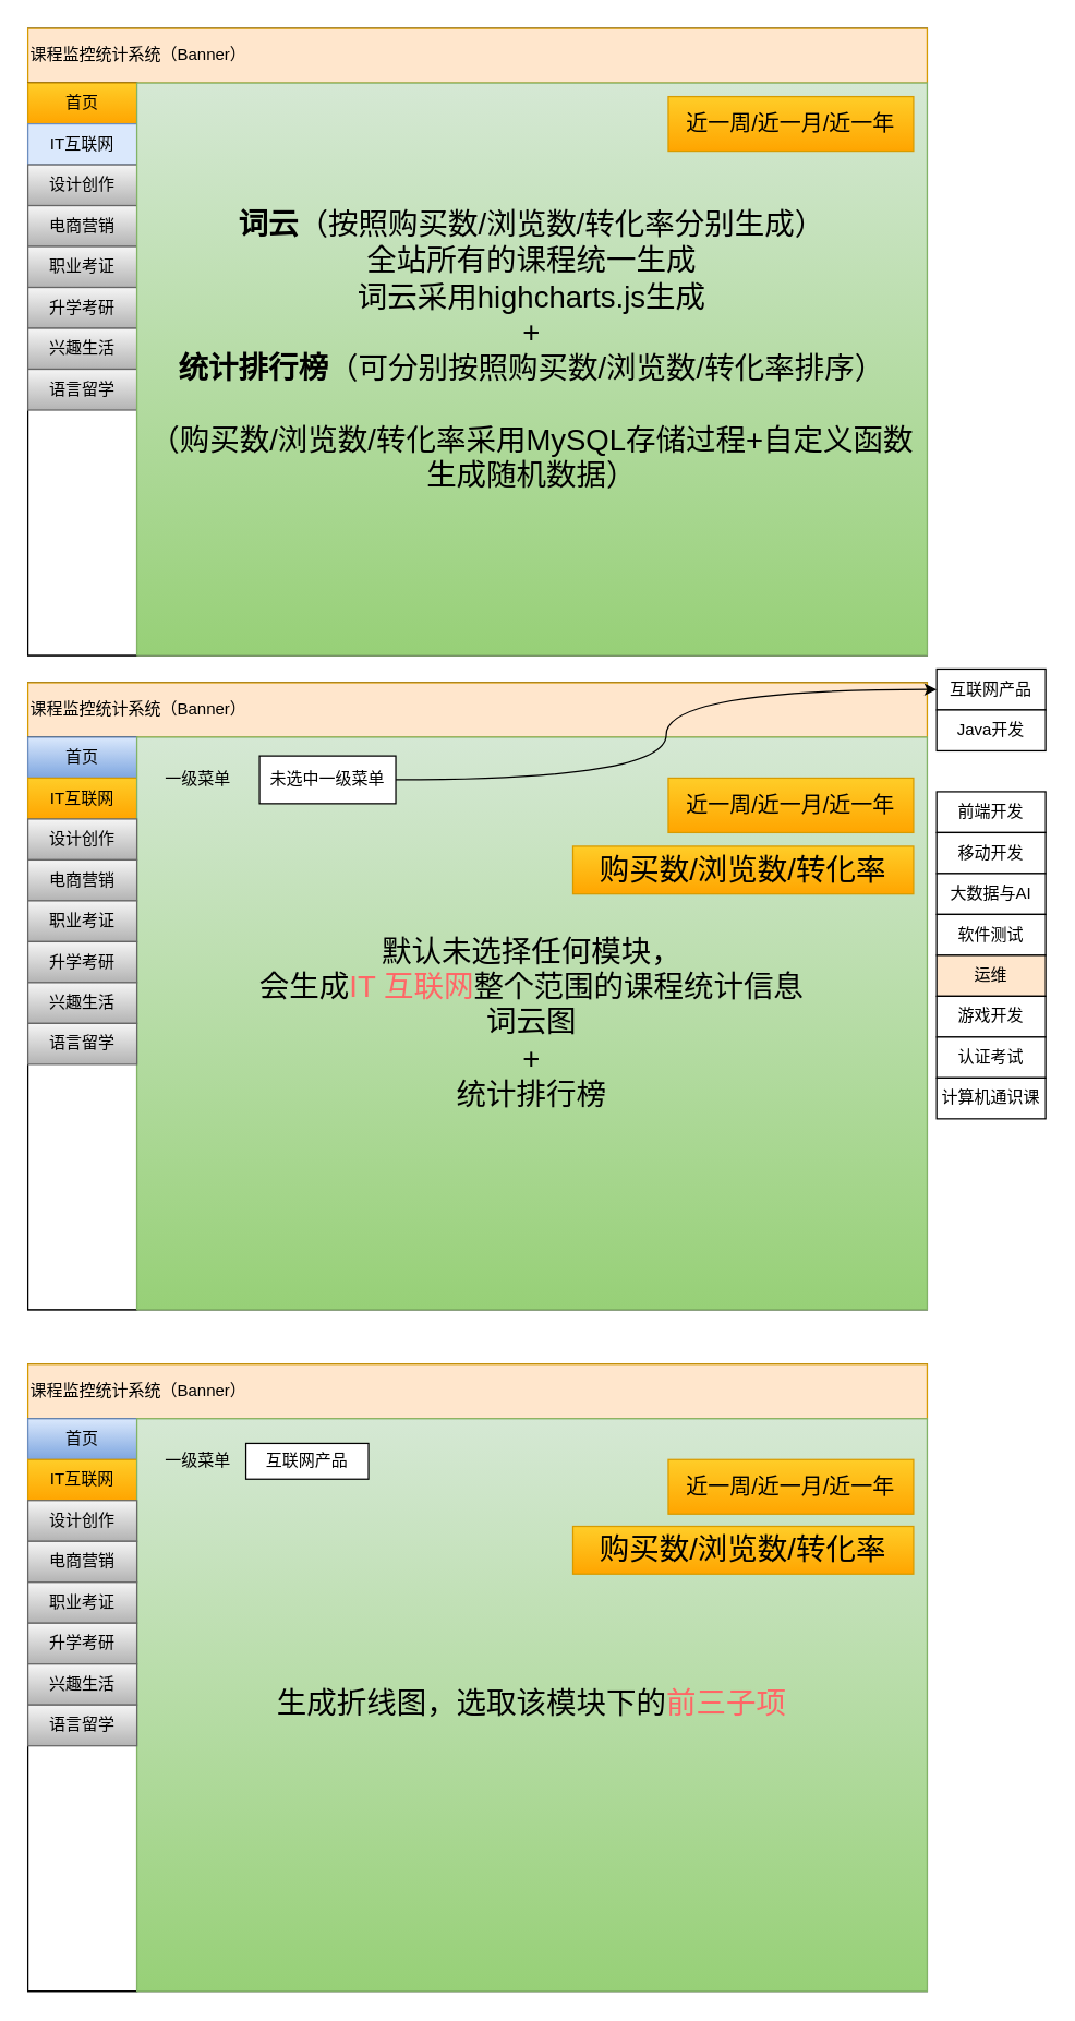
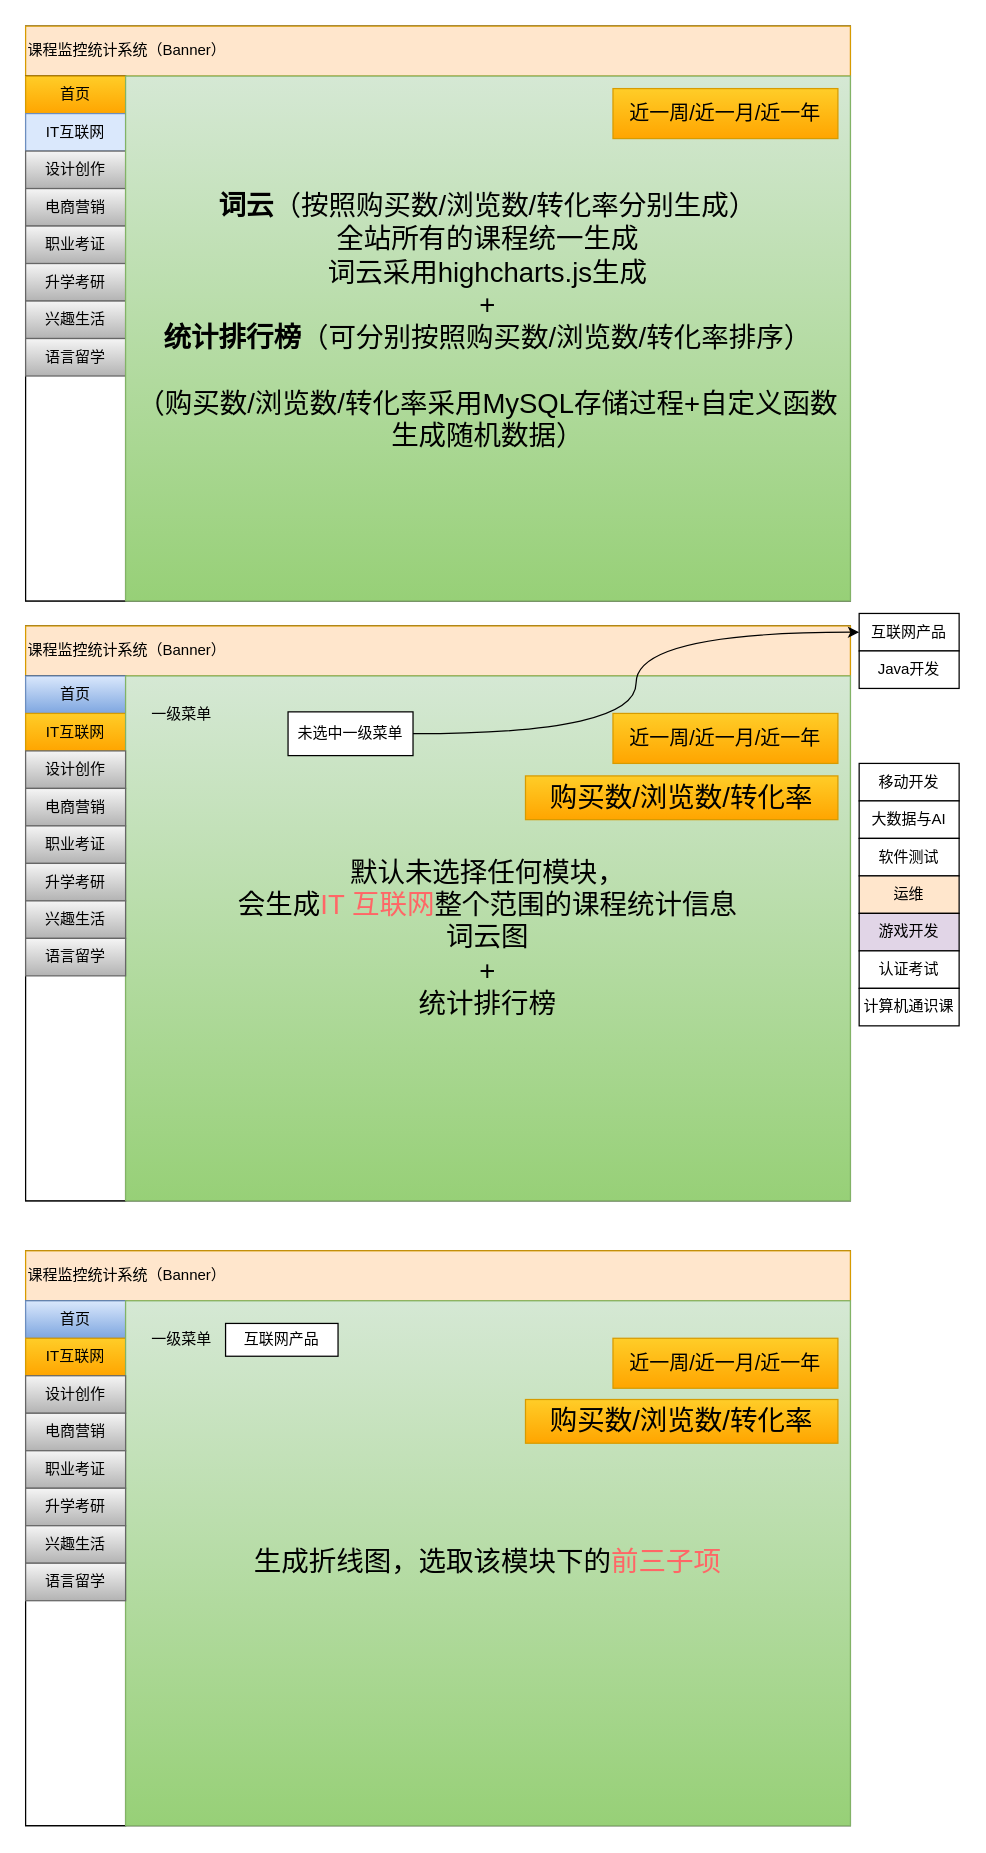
  <mxCell id="0" />
  <mxCell id="1" parent="0" />
  <mxCell id="2" value="" style="rounded=0;whiteSpace=wrap;html=1;" vertex="1" parent="1"><mxGeometry x="20" y="20" width="660" height="460" as="geometry" /></mxCell>
  <mxCell id="3" value="课程监控统计系统（Banner）" style="rounded=0;whiteSpace=wrap;html=1;fillColor=#ffe6cc;strokeColor=#d79b00;align=left;" vertex="1" parent="1"><mxGeometry x="20" y="20" width="660" height="40" as="geometry" /></mxCell>
  <mxCell id="4" value="" style="rounded=0;whiteSpace=wrap;html=1;" vertex="1" parent="1"><mxGeometry x="20" y="60" width="80" height="420" as="geometry" /></mxCell>
  <mxCell id="5" value="首页" style="rounded=0;whiteSpace=wrap;html=1;fillColor=#ffcd28;strokeColor=#d79b00;gradientColor=#ffa500;" vertex="1" parent="1"><mxGeometry x="20" y="60" width="80" height="30" as="geometry" /></mxCell>
  <mxCell id="6" value="IT互联网" style="rounded=0;whiteSpace=wrap;html=1;fillColor=#dae8fc;strokeColor=#6c8ebf;" vertex="1" parent="1"><mxGeometry x="20" y="90" width="80" height="30" as="geometry" /></mxCell>
  <mxCell id="7" value="设计创作" style="rounded=0;whiteSpace=wrap;html=1;gradientColor=#b3b3b3;fillColor=#f5f5f5;strokeColor=#666666;" vertex="1" parent="1"><mxGeometry x="20" y="120" width="80" height="30" as="geometry" /></mxCell>
  <mxCell id="8" value="电商营销" style="rounded=0;whiteSpace=wrap;html=1;gradientColor=#b3b3b3;fillColor=#f5f5f5;strokeColor=#666666;" vertex="1" parent="1"><mxGeometry x="20" y="150" width="80" height="30" as="geometry" /></mxCell>
  <mxCell id="9" value="职业考证" style="rounded=0;whiteSpace=wrap;html=1;gradientColor=#b3b3b3;fillColor=#f5f5f5;strokeColor=#666666;" vertex="1" parent="1"><mxGeometry x="20" y="180" width="80" height="30" as="geometry" /></mxCell>
  <mxCell id="10" value="升学考研" style="rounded=0;whiteSpace=wrap;html=1;gradientColor=#b3b3b3;fillColor=#f5f5f5;strokeColor=#666666;" vertex="1" parent="1"><mxGeometry x="20" y="210" width="80" height="30" as="geometry" /></mxCell>
  <mxCell id="11" value="兴趣生活" style="rounded=0;whiteSpace=wrap;html=1;gradientColor=#b3b3b3;fillColor=#f5f5f5;strokeColor=#666666;" vertex="1" parent="1"><mxGeometry x="20" y="240" width="80" height="30" as="geometry" /></mxCell>
  <mxCell id="12" value="语言留学" style="rounded=0;whiteSpace=wrap;html=1;gradientColor=#b3b3b3;fillColor=#f5f5f5;strokeColor=#666666;" vertex="1" parent="1"><mxGeometry x="20" y="270" width="80" height="30" as="geometry" /></mxCell>
  <mxCell id="13" value="&lt;font style=&quot;font-size: 22px&quot;&gt;&lt;b&gt;词云&lt;/b&gt;（按照购买数/浏览数/转化率分别生成）&lt;br&gt;全站所有的课程统一生成&lt;br&gt;词云采用highcharts.js生成&lt;br&gt;+&lt;br&gt;&lt;b&gt;统计排行榜&lt;/b&gt;（可分别按照购买数/浏览数/转化率排序）&lt;br&gt;&lt;br&gt;（购买数/浏览数/转化率采用MySQL存储过程+自定义函数生成随机数据）&lt;br&gt;&lt;br&gt;&lt;/font&gt;" style="rounded=0;whiteSpace=wrap;html=1;gradientColor=#97d077;fillColor=#d5e8d4;strokeColor=#82b366;" vertex="1" parent="1"><mxGeometry x="100" y="60" width="580" height="420" as="geometry" /></mxCell>
  <mxCell id="14" value="" style="rounded=0;whiteSpace=wrap;html=1;" vertex="1" parent="1"><mxGeometry x="20" y="500" width="660" height="460" as="geometry" /></mxCell>
  <mxCell id="15" value="课程监控统计系统（Banner）" style="rounded=0;whiteSpace=wrap;html=1;fillColor=#ffe6cc;strokeColor=#d79b00;align=left;" vertex="1" parent="1"><mxGeometry x="20" y="500" width="660" height="40" as="geometry" /></mxCell>
  <mxCell id="16" value="" style="rounded=0;whiteSpace=wrap;html=1;" vertex="1" parent="1"><mxGeometry x="20" y="540" width="80" height="420" as="geometry" /></mxCell>
  <mxCell id="17" value="首页" style="rounded=0;whiteSpace=wrap;html=1;gradientColor=#7ea6e0;fillColor=#dae8fc;strokeColor=#6c8ebf;" vertex="1" parent="1"><mxGeometry x="20" y="540" width="80" height="30" as="geometry" /></mxCell>
  <mxCell id="18" value="IT互联网" style="rounded=0;whiteSpace=wrap;html=1;gradientColor=#ffa500;fillColor=#ffcd28;strokeColor=#d79b00;" vertex="1" parent="1"><mxGeometry x="20" y="570" width="80" height="30" as="geometry" /></mxCell>
  <mxCell id="19" value="&lt;font style=&quot;font-size: 22px&quot;&gt;默认未选择任何模块，&lt;br&gt;会生成&lt;font color=&quot;#ff6666&quot;&gt;IT 互联网&lt;/font&gt;整个范围的课程统计信息&lt;br&gt;词云图&lt;br&gt;+&lt;br&gt;统计排行榜&lt;/font&gt;" style="rounded=0;whiteSpace=wrap;html=1;gradientColor=#97d077;fillColor=#d5e8d4;strokeColor=#82b366;" vertex="1" parent="1"><mxGeometry x="100" y="540" width="580" height="420" as="geometry" /></mxCell>
  <mxCell id="20" value="设计创作" style="rounded=0;whiteSpace=wrap;html=1;gradientColor=#b3b3b3;fillColor=#f5f5f5;strokeColor=#666666;" vertex="1" parent="1"><mxGeometry x="20" y="600" width="80" height="30" as="geometry" /></mxCell>
  <mxCell id="21" value="电商营销" style="rounded=0;whiteSpace=wrap;html=1;gradientColor=#b3b3b3;fillColor=#f5f5f5;strokeColor=#666666;" vertex="1" parent="1"><mxGeometry x="20" y="630" width="80" height="30" as="geometry" /></mxCell>
  <mxCell id="22" value="职业考证" style="rounded=0;whiteSpace=wrap;html=1;gradientColor=#b3b3b3;fillColor=#f5f5f5;strokeColor=#666666;" vertex="1" parent="1"><mxGeometry x="20" y="660" width="80" height="30" as="geometry" /></mxCell>
  <mxCell id="23" value="升学考研" style="rounded=0;whiteSpace=wrap;html=1;gradientColor=#b3b3b3;fillColor=#f5f5f5;strokeColor=#666666;" vertex="1" parent="1"><mxGeometry x="20" y="690" width="80" height="30" as="geometry" /></mxCell>
  <mxCell id="24" value="兴趣生活" style="rounded=0;whiteSpace=wrap;html=1;gradientColor=#b3b3b3;fillColor=#f5f5f5;strokeColor=#666666;" vertex="1" parent="1"><mxGeometry x="20" y="720" width="80" height="30" as="geometry" /></mxCell>
  <mxCell id="25" value="语言留学" style="rounded=0;whiteSpace=wrap;html=1;gradientColor=#b3b3b3;fillColor=#f5f5f5;strokeColor=#666666;" vertex="1" parent="1"><mxGeometry x="20" y="750" width="80" height="30" as="geometry" /></mxCell>
  <mxCell id="26" style="edgeStyle=orthogonalEdgeStyle;curved=1;rounded=0;orthogonalLoop=1;jettySize=auto;html=1;exitX=1;exitY=0.5;exitDx=0;exitDy=0;entryX=0;entryY=0.5;entryDx=0;entryDy=0;" edge="1" parent="1" source="27" target="28"><mxGeometry relative="1" as="geometry" /></mxCell>
- <mxCell id="27" value="未选中一级菜单" style="rounded=0;whiteSpace=wrap;html=1;" vertex="1" parent="1"><mxGeometry x="190" y="553.75" width="100" height="35" as="geometry" /></mxCell>
+ <mxCell id="27" value="未选中一级菜单" style="rounded=0;whiteSpace=wrap;html=1;" vertex="1" parent="1"><mxGeometry x="230" y="568.75" width="100" height="35" as="geometry" /></mxCell>
  <mxCell id="28" value="互联网产品" style="rounded=0;whiteSpace=wrap;html=1;" vertex="1" parent="1"><mxGeometry x="687" y="490" width="80" height="30" as="geometry" /></mxCell>
  <mxCell id="29" value="Java开发" style="rounded=0;whiteSpace=wrap;html=1;" vertex="1" parent="1"><mxGeometry x="687" y="520" width="80" height="30" as="geometry" /></mxCell>
- <mxCell id="30" value="前端开发" style="rounded=0;whiteSpace=wrap;html=1;" vertex="1" parent="1"><mxGeometry x="687" y="580" width="80" height="30" as="geometry" /></mxCell>
  <mxCell id="31" value="移动开发" style="rounded=0;whiteSpace=wrap;html=1;" vertex="1" parent="1"><mxGeometry x="687" y="610" width="80" height="30" as="geometry" /></mxCell>
  <mxCell id="32" value="大数据与AI" style="rounded=0;whiteSpace=wrap;html=1;" vertex="1" parent="1"><mxGeometry x="687" y="640" width="80" height="30" as="geometry" /></mxCell>
  <mxCell id="33" value="软件测试" style="rounded=0;whiteSpace=wrap;html=1;" vertex="1" parent="1"><mxGeometry x="687" y="670" width="80" height="30" as="geometry" /></mxCell>
  <mxCell id="34" value="运维" style="rounded=0;whiteSpace=wrap;html=1;fillColor=#ffe6cc;" vertex="1" parent="1"><mxGeometry x="687" y="700" width="80" height="30" as="geometry" /></mxCell>
- <mxCell id="35" value="游戏开发" style="rounded=0;whiteSpace=wrap;html=1;" vertex="1" parent="1"><mxGeometry x="687" y="730" width="80" height="30" as="geometry" /></mxCell>
+ <mxCell id="35" value="游戏开发" style="rounded=0;whiteSpace=wrap;html=1;fillColor=#e1d5e7;" vertex="1" parent="1"><mxGeometry x="687" y="730" width="80" height="30" as="geometry" /></mxCell>
  <mxCell id="36" value="认证考试" style="rounded=0;whiteSpace=wrap;html=1;" vertex="1" parent="1"><mxGeometry x="687" y="760" width="80" height="30" as="geometry" /></mxCell>
  <mxCell id="37" value="计算机通识课" style="rounded=0;whiteSpace=wrap;html=1;" vertex="1" parent="1"><mxGeometry x="687" y="790" width="80" height="30" as="geometry" /></mxCell>
  <mxCell id="38" value="一级菜单" style="text;html=1;strokeColor=none;fillColor=none;align=center;verticalAlign=middle;whiteSpace=wrap;rounded=0;" vertex="1" parent="1"><mxGeometry x="110" y="564.38" width="70" height="13.75" as="geometry" /></mxCell>
  <mxCell id="39" value="&lt;font style=&quot;font-size: 16px&quot;&gt;近一周/近一月/近一年&lt;/font&gt;" style="rounded=0;whiteSpace=wrap;html=1;gradientColor=#ffa500;fillColor=#ffcd28;strokeColor=#d79b00;" vertex="1" parent="1"><mxGeometry x="490" y="70" width="180" height="40" as="geometry" /></mxCell>
  <mxCell id="40" value="&lt;font style=&quot;font-size: 16px&quot;&gt;近一周/近一月/近一年&lt;/font&gt;" style="rounded=0;whiteSpace=wrap;html=1;gradientColor=#ffa500;fillColor=#ffcd28;strokeColor=#d79b00;" vertex="1" parent="1"><mxGeometry x="490" y="570" width="180" height="40" as="geometry" /></mxCell>
  <mxCell id="41" value="" style="rounded=0;whiteSpace=wrap;html=1;" vertex="1" parent="1"><mxGeometry x="20" y="1000" width="660" height="460" as="geometry" /></mxCell>
  <mxCell id="42" value="课程监控统计系统（Banner）" style="rounded=0;whiteSpace=wrap;html=1;fillColor=#ffe6cc;strokeColor=#d79b00;align=left;" vertex="1" parent="1"><mxGeometry x="20" y="1000" width="660" height="40" as="geometry" /></mxCell>
  <mxCell id="43" value="" style="rounded=0;whiteSpace=wrap;html=1;" vertex="1" parent="1"><mxGeometry x="20" y="1040" width="80" height="420" as="geometry" /></mxCell>
  <mxCell id="44" value="首页" style="rounded=0;whiteSpace=wrap;html=1;gradientColor=#7ea6e0;fillColor=#dae8fc;strokeColor=#6c8ebf;" vertex="1" parent="1"><mxGeometry x="20" y="1040" width="80" height="30" as="geometry" /></mxCell>
  <mxCell id="45" value="IT互联网" style="rounded=0;whiteSpace=wrap;html=1;gradientColor=#ffa500;fillColor=#ffcd28;strokeColor=#d79b00;" vertex="1" parent="1"><mxGeometry x="20" y="1070" width="80" height="30" as="geometry" /></mxCell>
  <mxCell id="46" value="&lt;font style=&quot;font-size: 22px&quot;&gt;生成折线图，选取该模块下的&lt;font color=&quot;#ff6666&quot;&gt;前三子项&lt;/font&gt;&lt;br&gt;&lt;/font&gt;" style="rounded=0;whiteSpace=wrap;html=1;gradientColor=#97d077;fillColor=#d5e8d4;strokeColor=#82b366;" vertex="1" parent="1"><mxGeometry x="100" y="1040" width="580" height="420" as="geometry" /></mxCell>
  <mxCell id="47" value="设计创作" style="rounded=0;whiteSpace=wrap;html=1;gradientColor=#b3b3b3;fillColor=#f5f5f5;strokeColor=#666666;" vertex="1" parent="1"><mxGeometry x="20" y="1100" width="80" height="30" as="geometry" /></mxCell>
  <mxCell id="48" value="电商营销" style="rounded=0;whiteSpace=wrap;html=1;gradientColor=#b3b3b3;fillColor=#f5f5f5;strokeColor=#666666;" vertex="1" parent="1"><mxGeometry x="20" y="1130" width="80" height="30" as="geometry" /></mxCell>
  <mxCell id="49" value="职业考证" style="rounded=0;whiteSpace=wrap;html=1;gradientColor=#b3b3b3;fillColor=#f5f5f5;strokeColor=#666666;" vertex="1" parent="1"><mxGeometry x="20" y="1160" width="80" height="30" as="geometry" /></mxCell>
  <mxCell id="50" value="升学考研" style="rounded=0;whiteSpace=wrap;html=1;gradientColor=#b3b3b3;fillColor=#f5f5f5;strokeColor=#666666;" vertex="1" parent="1"><mxGeometry x="20" y="1190" width="80" height="30" as="geometry" /></mxCell>
  <mxCell id="51" value="兴趣生活" style="rounded=0;whiteSpace=wrap;html=1;gradientColor=#b3b3b3;fillColor=#f5f5f5;strokeColor=#666666;" vertex="1" parent="1"><mxGeometry x="20" y="1220" width="80" height="30" as="geometry" /></mxCell>
  <mxCell id="52" value="语言留学" style="rounded=0;whiteSpace=wrap;html=1;gradientColor=#b3b3b3;fillColor=#f5f5f5;strokeColor=#666666;" vertex="1" parent="1"><mxGeometry x="20" y="1250" width="80" height="30" as="geometry" /></mxCell>
  <mxCell id="53" value="互联网产品" style="rounded=0;whiteSpace=wrap;html=1;" vertex="1" parent="1"><mxGeometry x="180" y="1058.13" width="90" height="26.25" as="geometry" /></mxCell>
  <mxCell id="54" value="一级菜单" style="text;html=1;strokeColor=none;fillColor=none;align=center;verticalAlign=middle;whiteSpace=wrap;rounded=0;" vertex="1" parent="1"><mxGeometry x="110" y="1064.38" width="70" height="13.75" as="geometry" /></mxCell>
  <mxCell id="55" value="&lt;font style=&quot;font-size: 16px&quot;&gt;近一周/近一月/近一年&lt;/font&gt;" style="rounded=0;whiteSpace=wrap;html=1;gradientColor=#ffa500;fillColor=#ffcd28;strokeColor=#d79b00;" vertex="1" parent="1"><mxGeometry x="490" y="1070" width="180" height="40" as="geometry" /></mxCell>
  <mxCell id="56" value="&lt;span style=&quot;font-size: 22px&quot;&gt;购买数/浏览数/转化率&lt;/span&gt;" style="rounded=0;whiteSpace=wrap;html=1;gradientColor=#ffa500;fillColor=#ffcd28;strokeColor=#d79b00;" vertex="1" parent="1"><mxGeometry x="420" y="1119" width="250" height="35" as="geometry" /></mxCell>
  <mxCell id="57" value="&lt;span style=&quot;font-size: 22px&quot;&gt;购买数/浏览数/转化率&lt;/span&gt;" style="rounded=0;whiteSpace=wrap;html=1;gradientColor=#ffa500;fillColor=#ffcd28;strokeColor=#d79b00;" vertex="1" parent="1"><mxGeometry x="420" y="620" width="250" height="35" as="geometry" /></mxCell>
